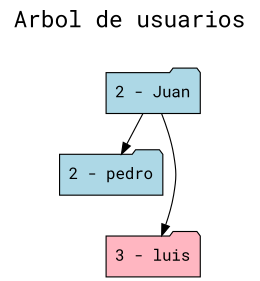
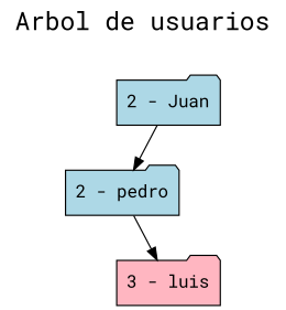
  digraph {
    fontname="Roboto Mono"
    fontsize=20
    label="Arbol de usuarios"
    labelloc=t
    rankdir=TB
    node [fillcolor=lightblue fontname="Roboto Mono" shape=folder style=filled]
    edge [fontname="Roboto Mono"]
    n1 [label="2 - Juan"]
    n2 [label="2 - pedro"]
    n3 [fillcolor=lightpink label="3 - luis"]
    n1 -> n2
-   n1 -> n3
+   n2 -> n3
  }
